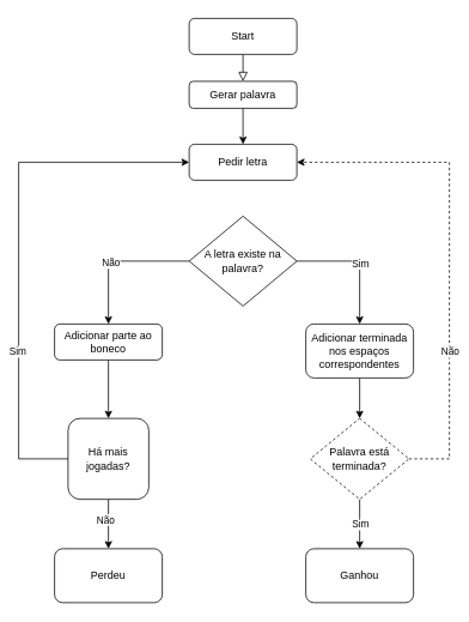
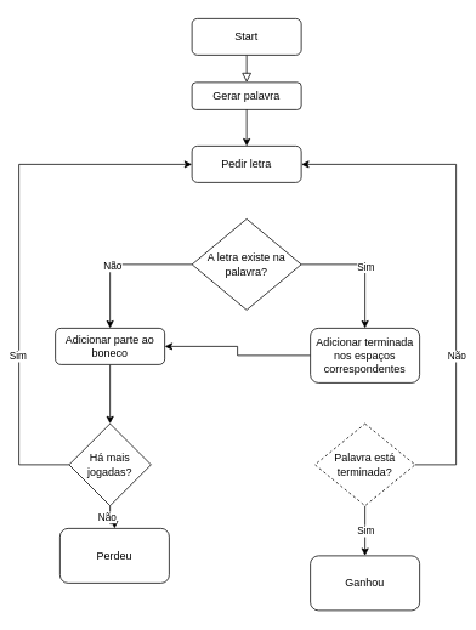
  <mxCell id="0" />
  <mxCell id="1" parent="0" />
  <mxCell id="2" value="" style="rounded=0;html=1;jettySize=auto;orthogonalLoop=1;fontSize=11;endArrow=block;endFill=0;endSize=8;strokeWidth=1;shadow=0;labelBackgroundColor=none;edgeStyle=orthogonalEdgeStyle;" parent="1" source="3" edge="1"><mxGeometry relative="1" as="geometry"><mxPoint x="270" y="90" as="targetPoint" /></mxGeometry></mxCell>
  <mxCell id="3" value="Start" style="rounded=1;whiteSpace=wrap;html=1;fontSize=12;glass=0;strokeWidth=1;shadow=0;" parent="1" vertex="1"><mxGeometry x="210" y="20" width="120" height="40" as="geometry" /></mxCell>
  <mxCell id="4" value="Gerar palavra" style="rounded=1;whiteSpace=wrap;html=1;" vertex="1" parent="1"><mxGeometry x="210" y="90" width="120" height="30" as="geometry" /></mxCell>
  <mxCell id="5" value="Pedir letra" style="rounded=1;whiteSpace=wrap;html=1;" vertex="1" parent="1"><mxGeometry x="210" y="160" width="120" height="40" as="geometry" /></mxCell>
  <mxCell id="6" value="" style="endArrow=classic;html=1;rounded=0;exitX=0.5;exitY=1;exitDx=0;exitDy=0;entryX=0.5;entryY=0;entryDx=0;entryDy=0;" edge="1" parent="1" source="4" target="5"><mxGeometry width="50" height="50" relative="1" as="geometry"><mxPoint x="440" y="300" as="sourcePoint" /><mxPoint x="490" y="250" as="targetPoint" /></mxGeometry></mxCell>
  <mxCell id="7" style="edgeStyle=orthogonalEdgeStyle;rounded=0;orthogonalLoop=1;jettySize=auto;html=1;entryX=0.5;entryY=0;entryDx=0;entryDy=0;" edge="1" parent="1" source="11" target="13"><mxGeometry relative="1" as="geometry" /></mxCell>
  <mxCell id="8" value="Sim" style="edgeLabel;html=1;align=center;verticalAlign=middle;resizable=0;points=[];" vertex="1" connectable="0" parent="7"><mxGeometry x="0.022" relative="1" as="geometry"><mxPoint as="offset" /></mxGeometry></mxCell>
  <mxCell id="9" style="edgeStyle=orthogonalEdgeStyle;rounded=0;orthogonalLoop=1;jettySize=auto;html=1;exitX=0;exitY=0.5;exitDx=0;exitDy=0;entryX=0.5;entryY=0;entryDx=0;entryDy=0;" edge="1" parent="1" source="11" target="27"><mxGeometry relative="1" as="geometry" /></mxCell>
  <mxCell id="10" value="Não" style="edgeLabel;html=1;align=center;verticalAlign=middle;resizable=0;points=[];" vertex="1" connectable="0" parent="9"><mxGeometry x="0.14" y="2" relative="1" as="geometry"><mxPoint as="offset" /></mxGeometry></mxCell>
  <mxCell id="11" value="A letra existe na palavra?" style="rhombus;whiteSpace=wrap;html=1;" vertex="1" parent="1"><mxGeometry x="210" y="240" width="120" height="100" as="geometry" /></mxCell>
- <mxCell id="12" style="edgeStyle=orthogonalEdgeStyle;rounded=0;orthogonalLoop=1;jettySize=auto;html=1;entryX=0.5;entryY=0;entryDx=0;entryDy=0;" edge="1" parent="1" source="13" target="18"><mxGeometry relative="1" as="geometry" /></mxCell>
+ <mxCell id="12" style="edgeStyle=orthogonalEdgeStyle;rounded=0;orthogonalLoop=1;jettySize=auto;html=1;" edge="1" parent="1" source="13" target="27"><mxGeometry relative="1" as="geometry" /></mxCell>
  <mxCell id="13" value="&lt;div&gt;Adicionar terminada nos espaços correspondentes&lt;/div&gt;" style="rounded=1;whiteSpace=wrap;html=1;" vertex="1" parent="1"><mxGeometry x="340" y="360" width="120" height="60" as="geometry" /></mxCell>
  <mxCell id="14" style="edgeStyle=orthogonalEdgeStyle;rounded=0;orthogonalLoop=1;jettySize=auto;html=1;exitX=0.5;exitY=1;exitDx=0;exitDy=0;" edge="1" parent="1" source="18" target="24"><mxGeometry relative="1" as="geometry" /></mxCell>
  <mxCell id="15" value="Sim" style="edgeLabel;html=1;align=center;verticalAlign=middle;resizable=0;points=[];" vertex="1" connectable="0" parent="14"><mxGeometry x="-0.106" y="2" relative="1" as="geometry"><mxPoint x="-2" y="2" as="offset" /></mxGeometry></mxCell>
- <mxCell id="16" style="edgeStyle=orthogonalEdgeStyle;rounded=0;orthogonalLoop=1;jettySize=auto;html=1;exitX=1;exitY=0.5;exitDx=0;exitDy=0;dashed=1;" edge="1" parent="1" source="18" target="5"><mxGeometry relative="1" as="geometry"><Array as="points"><mxPoint x="500" y="510" /><mxPoint x="500" y="180" /></Array></mxGeometry></mxCell>
+ <mxCell id="16" style="edgeStyle=orthogonalEdgeStyle;rounded=0;orthogonalLoop=1;jettySize=auto;html=1;exitX=1;exitY=0.5;exitDx=0;exitDy=0;" edge="1" parent="1" source="18" target="5"><mxGeometry relative="1" as="geometry"><Array as="points"><mxPoint x="500" y="510" /><mxPoint x="500" y="180" /></Array></mxGeometry></mxCell>
  <mxCell id="17" value="Não" style="edgeLabel;html=1;align=center;verticalAlign=middle;resizable=0;points=[];" vertex="1" connectable="0" parent="16"><mxGeometry x="-0.879" y="2" relative="1" as="geometry"><mxPoint x="12" y="-118" as="offset" /></mxGeometry></mxCell>
  <mxCell id="18" value="&lt;div&gt;Palavra está terminada?&lt;/div&gt;" style="rhombus;whiteSpace=wrap;html=1;dashed=1;" vertex="1" parent="1"><mxGeometry x="345" y="465" width="110" height="90" as="geometry" /></mxCell>
  <mxCell id="19" style="edgeStyle=orthogonalEdgeStyle;rounded=0;orthogonalLoop=1;jettySize=auto;html=1;entryX=0;entryY=0.5;entryDx=0;entryDy=0;exitX=0;exitY=0.5;exitDx=0;exitDy=0;" edge="1" parent="1" source="23" target="5"><mxGeometry relative="1" as="geometry"><Array as="points"><mxPoint x="20" y="510" /><mxPoint x="20" y="180" /></Array></mxGeometry></mxCell>
  <mxCell id="20" value="Sim" style="edgeLabel;html=1;align=center;verticalAlign=middle;resizable=0;points=[];" vertex="1" connectable="0" parent="19"><mxGeometry x="0.036" y="2" relative="1" as="geometry"><mxPoint y="123" as="offset" /></mxGeometry></mxCell>
  <mxCell id="21" style="edgeStyle=orthogonalEdgeStyle;rounded=0;orthogonalLoop=1;jettySize=auto;html=1;exitX=0.5;exitY=1;exitDx=0;exitDy=0;" edge="1" parent="1" source="23" target="25"><mxGeometry relative="1" as="geometry" /></mxCell>
  <mxCell id="22" value="Não" style="edgeLabel;html=1;align=center;verticalAlign=middle;resizable=0;points=[];" vertex="1" connectable="0" parent="21"><mxGeometry x="-0.196" y="-4" relative="1" as="geometry"><mxPoint as="offset" /></mxGeometry></mxCell>
- <mxCell id="23" value="Há mais jogadas?" style="whiteSpace=wrap;html=1;rounded=1;" vertex="1" parent="1"><mxGeometry x="75" y="465" width="90" height="90" as="geometry" /></mxCell>
+ <mxCell id="23" value="Há mais jogadas?" style="rhombus;whiteSpace=wrap;html=1;" vertex="1" parent="1"><mxGeometry x="75" y="465" width="90" height="90" as="geometry" /></mxCell>
  <mxCell id="24" value="Ganhou" style="rounded=1;whiteSpace=wrap;html=1;" vertex="1" parent="1"><mxGeometry x="340" y="610" width="120" height="60" as="geometry" /></mxCell>
- <mxCell id="25" value="Perdeu" style="rounded=1;whiteSpace=wrap;html=1;" vertex="1" parent="1"><mxGeometry x="60" y="610" width="120" height="60" as="geometry" /></mxCell>
+ <mxCell id="25" value="Perdeu" style="rounded=1;whiteSpace=wrap;html=1;" vertex="1" parent="1"><mxGeometry x="65" y="580" width="120" height="60" as="geometry" /></mxCell>
  <mxCell id="26" style="edgeStyle=orthogonalEdgeStyle;rounded=0;orthogonalLoop=1;jettySize=auto;html=1;" edge="1" parent="1" source="27" target="23"><mxGeometry relative="1" as="geometry" /></mxCell>
  <mxCell id="27" value="Adicionar parte ao boneco" style="rounded=1;whiteSpace=wrap;html=1;" vertex="1" parent="1"><mxGeometry x="60" y="360" width="120" height="40" as="geometry" /></mxCell>
